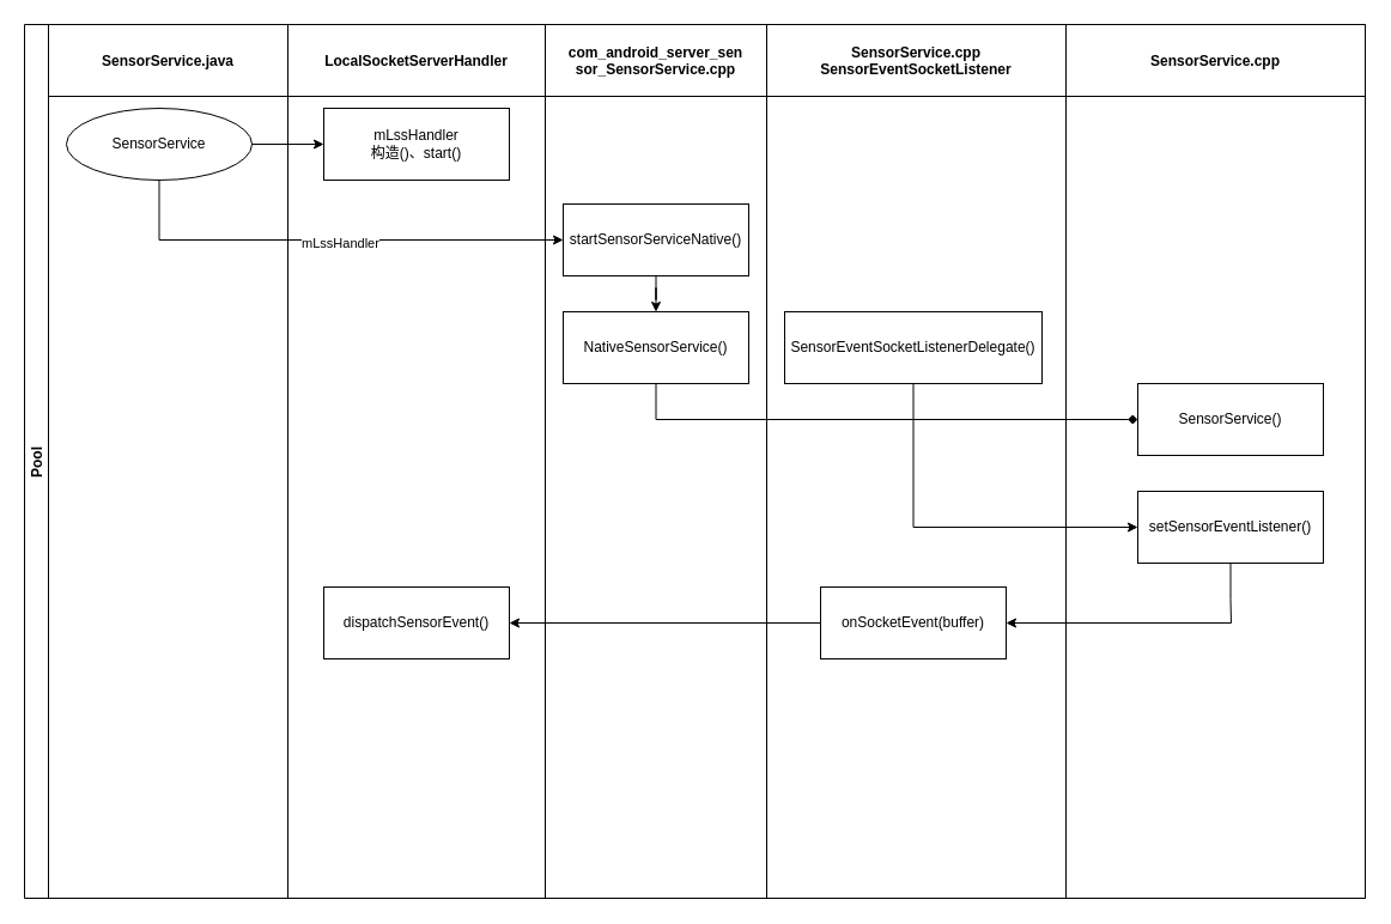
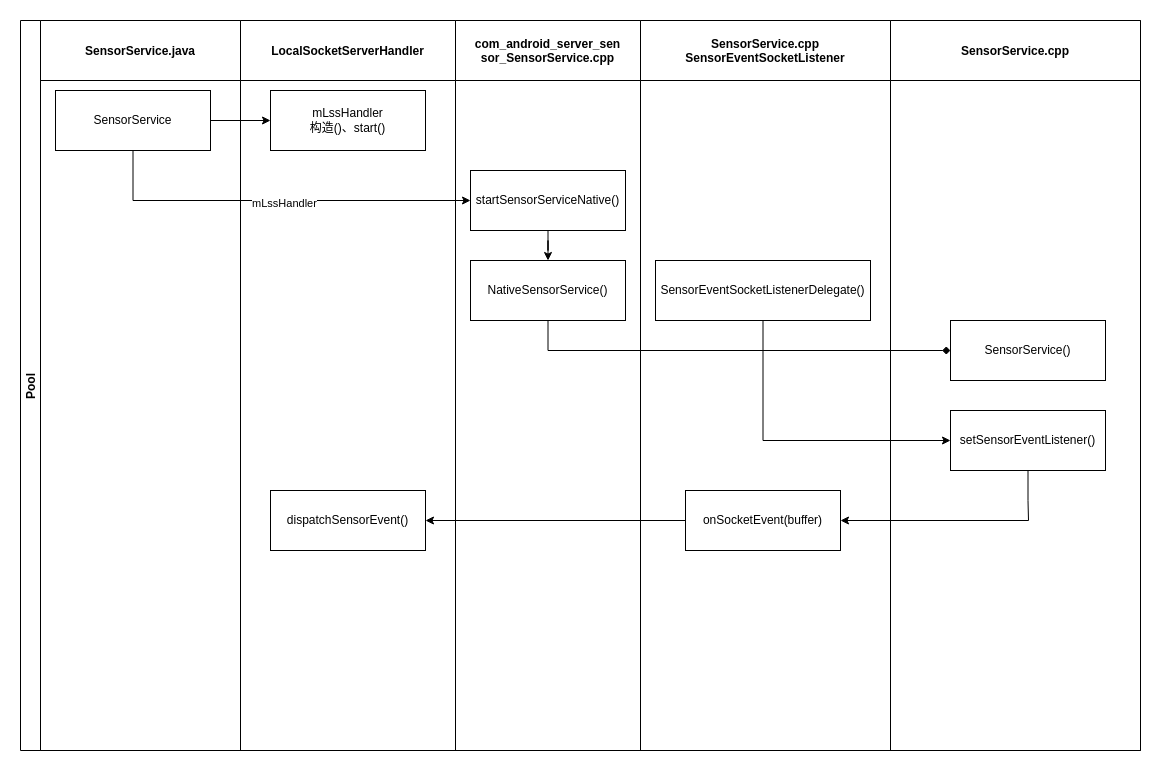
  <mxCell id="0" />
  <mxCell id="1" parent="0" />
  <mxCell id="2" value="Pool" style="swimlane;childLayout=stackLayout;resizeParent=1;resizeParentMax=0;startSize=20;horizontal=0;horizontalStack=1;" vertex="1" parent="1"><mxGeometry x="20" y="20" width="1120" height="730" as="geometry" /></mxCell>
  <mxCell id="3" value="SensorService.java" style="swimlane;startSize=60;" vertex="1" parent="2"><mxGeometry x="20" width="200" height="730" as="geometry" /></mxCell>
- <mxCell id="4" value="SensorService" style="ellipse;whiteSpace=wrap;html=1;" vertex="1" parent="3"><mxGeometry x="15" y="70" width="155" height="60" as="geometry" /></mxCell>
+ <mxCell id="4" value="SensorService" style="rounded=0;whiteSpace=wrap;html=1;" vertex="1" parent="3"><mxGeometry x="15" y="70" width="155" height="60" as="geometry" /></mxCell>
  <mxCell id="5" value="LocalSocketServerHandler" style="swimlane;startSize=60;" vertex="1" parent="2"><mxGeometry x="220" width="215" height="730" as="geometry" /></mxCell>
  <mxCell id="6" value="mLssHandler&lt;br&gt;构造()、start()" style="rounded=0;whiteSpace=wrap;html=1;" vertex="1" parent="5"><mxGeometry x="30" y="70" width="155" height="60" as="geometry" /></mxCell>
  <mxCell id="7" value="dispatchSensorEvent()" style="rounded=0;whiteSpace=wrap;html=1;" vertex="1" parent="5"><mxGeometry x="30" y="470" width="155" height="60" as="geometry" /></mxCell>
  <mxCell id="8" value="com_android_server_sen&#10;sor_SensorService.cpp" style="swimlane;startSize=60;" vertex="1" parent="2"><mxGeometry x="435" width="185" height="730" as="geometry" /></mxCell>
  <mxCell id="9" value="" style="edgeStyle=orthogonalEdgeStyle;rounded=0;orthogonalLoop=1;jettySize=auto;html=1;" edge="1" parent="8" source="10" target="11"><mxGeometry relative="1" as="geometry" /></mxCell>
  <mxCell id="10" value="startSensorServiceNative()" style="rounded=0;whiteSpace=wrap;html=1;" vertex="1" parent="8"><mxGeometry x="15" y="150" width="155" height="60" as="geometry" /></mxCell>
  <mxCell id="11" value="NativeSensorService()" style="rounded=0;whiteSpace=wrap;html=1;" vertex="1" parent="8"><mxGeometry x="15" y="240" width="155" height="60" as="geometry" /></mxCell>
  <mxCell id="12" value="SensorService.cpp&#10;SensorEventSocketListener" style="swimlane;startSize=60;" vertex="1" parent="2"><mxGeometry x="620" width="250" height="730" as="geometry" /></mxCell>
  <mxCell id="13" value="SensorEventSocketListenerDelegate()" style="rounded=0;whiteSpace=wrap;html=1;" vertex="1" parent="12"><mxGeometry x="15" y="240" width="215" height="60" as="geometry" /></mxCell>
  <mxCell id="14" value="onSocketEvent(buffer)" style="rounded=0;whiteSpace=wrap;html=1;" vertex="1" parent="12"><mxGeometry x="45" y="470" width="155" height="60" as="geometry" /></mxCell>
  <mxCell id="15" value="SensorService.cpp" style="swimlane;startSize=60;" vertex="1" parent="2"><mxGeometry x="870" width="250" height="730" as="geometry" /></mxCell>
  <mxCell id="16" value="SensorService()" style="rounded=0;whiteSpace=wrap;html=1;" vertex="1" parent="15"><mxGeometry x="60" y="300" width="155" height="60" as="geometry" /></mxCell>
  <mxCell id="17" value="setSensorEventListener()" style="rounded=0;whiteSpace=wrap;html=1;" vertex="1" parent="15"><mxGeometry x="60" y="390" width="155" height="60" as="geometry" /></mxCell>
  <mxCell id="18" value="" style="edgeStyle=orthogonalEdgeStyle;rounded=0;orthogonalLoop=1;jettySize=auto;html=1;" edge="1" parent="2" source="4" target="6"><mxGeometry relative="1" as="geometry" /></mxCell>
  <mxCell id="19" style="edgeStyle=orthogonalEdgeStyle;rounded=0;orthogonalLoop=1;jettySize=auto;html=1;entryX=0;entryY=0.5;entryDx=0;entryDy=0;exitX=0.5;exitY=1;exitDx=0;exitDy=0;" edge="1" parent="2" source="4" target="10"><mxGeometry relative="1" as="geometry" /></mxCell>
  <mxCell id="20" value="mLssHandler" style="edgeLabel;html=1;align=center;verticalAlign=middle;resizable=0;points=[];" vertex="1" connectable="0" parent="19"><mxGeometry x="0.036" y="-2" relative="1" as="geometry"><mxPoint as="offset" /></mxGeometry></mxCell>
  <mxCell id="21" style="edgeStyle=orthogonalEdgeStyle;rounded=0;orthogonalLoop=1;jettySize=auto;html=1;entryX=0;entryY=0.5;entryDx=0;entryDy=0;exitX=0.5;exitY=1;exitDx=0;exitDy=0;endArrow=diamond;" edge="1" parent="2" source="11" target="16"><mxGeometry relative="1" as="geometry" /></mxCell>
  <mxCell id="22" style="edgeStyle=orthogonalEdgeStyle;rounded=0;orthogonalLoop=1;jettySize=auto;html=1;entryX=0;entryY=0.5;entryDx=0;entryDy=0;exitX=0.5;exitY=1;exitDx=0;exitDy=0;" edge="1" parent="2" source="13" target="17"><mxGeometry relative="1" as="geometry" /></mxCell>
  <mxCell id="23" value="" style="edgeStyle=orthogonalEdgeStyle;rounded=0;orthogonalLoop=1;jettySize=auto;html=1;entryX=1;entryY=0.5;entryDx=0;entryDy=0;" edge="1" parent="2" source="17" target="14"><mxGeometry relative="1" as="geometry"><Array as="points"><mxPoint x="1008" y="480" /><mxPoint x="1008" y="545" /></Array></mxGeometry></mxCell>
  <mxCell id="24" value="" style="edgeStyle=orthogonalEdgeStyle;rounded=0;orthogonalLoop=1;jettySize=auto;html=1;" edge="1" parent="2" source="14" target="7"><mxGeometry relative="1" as="geometry" /></mxCell>
